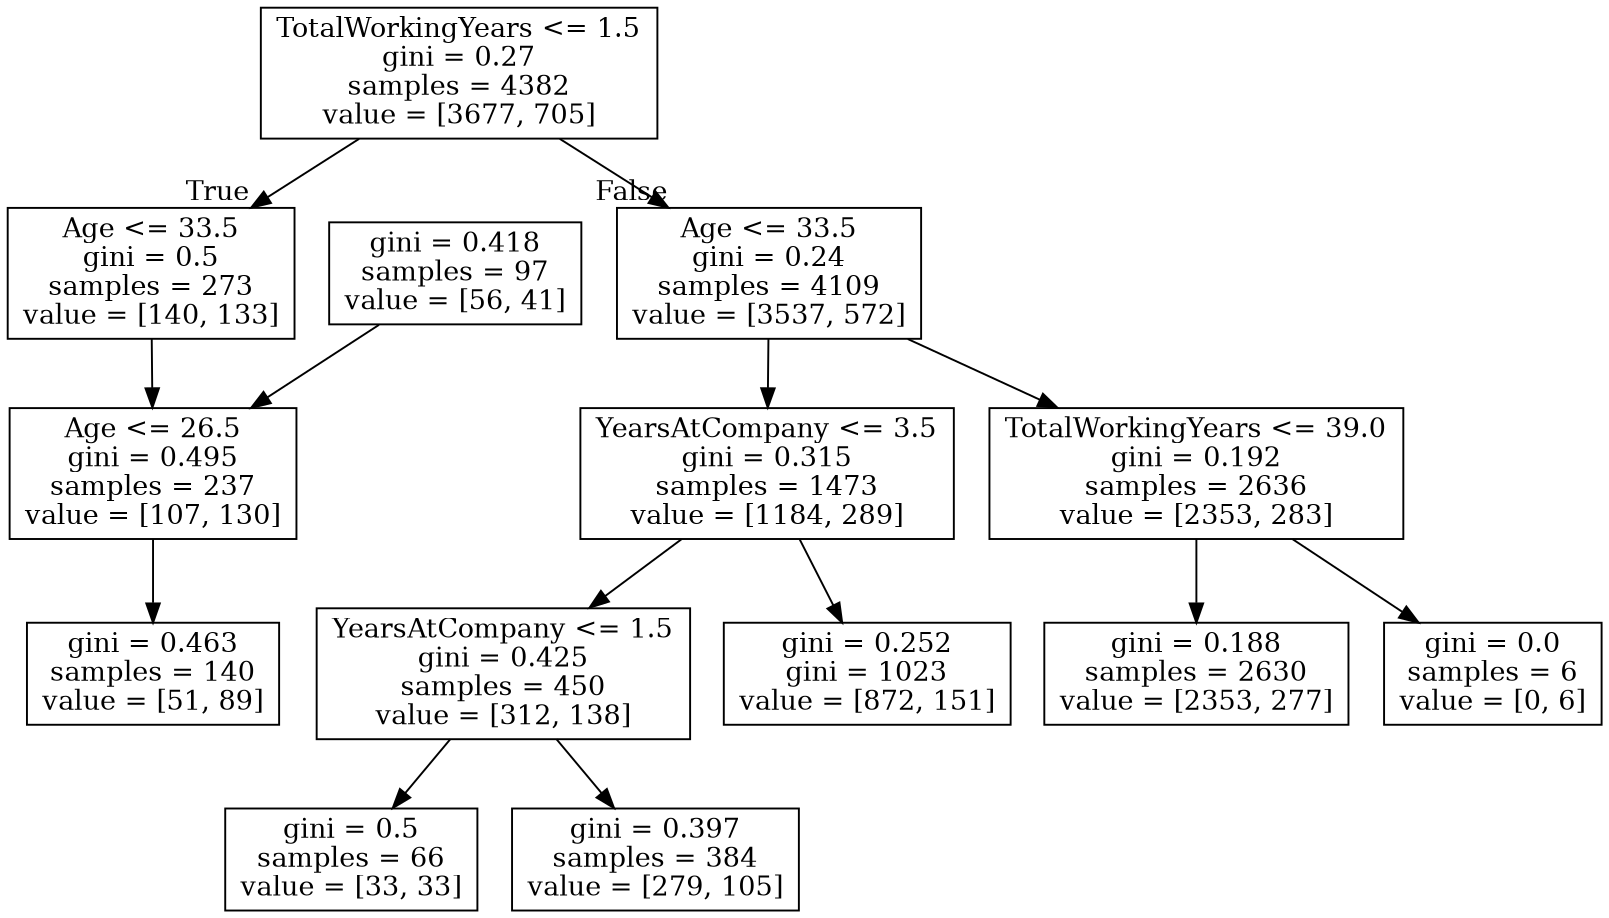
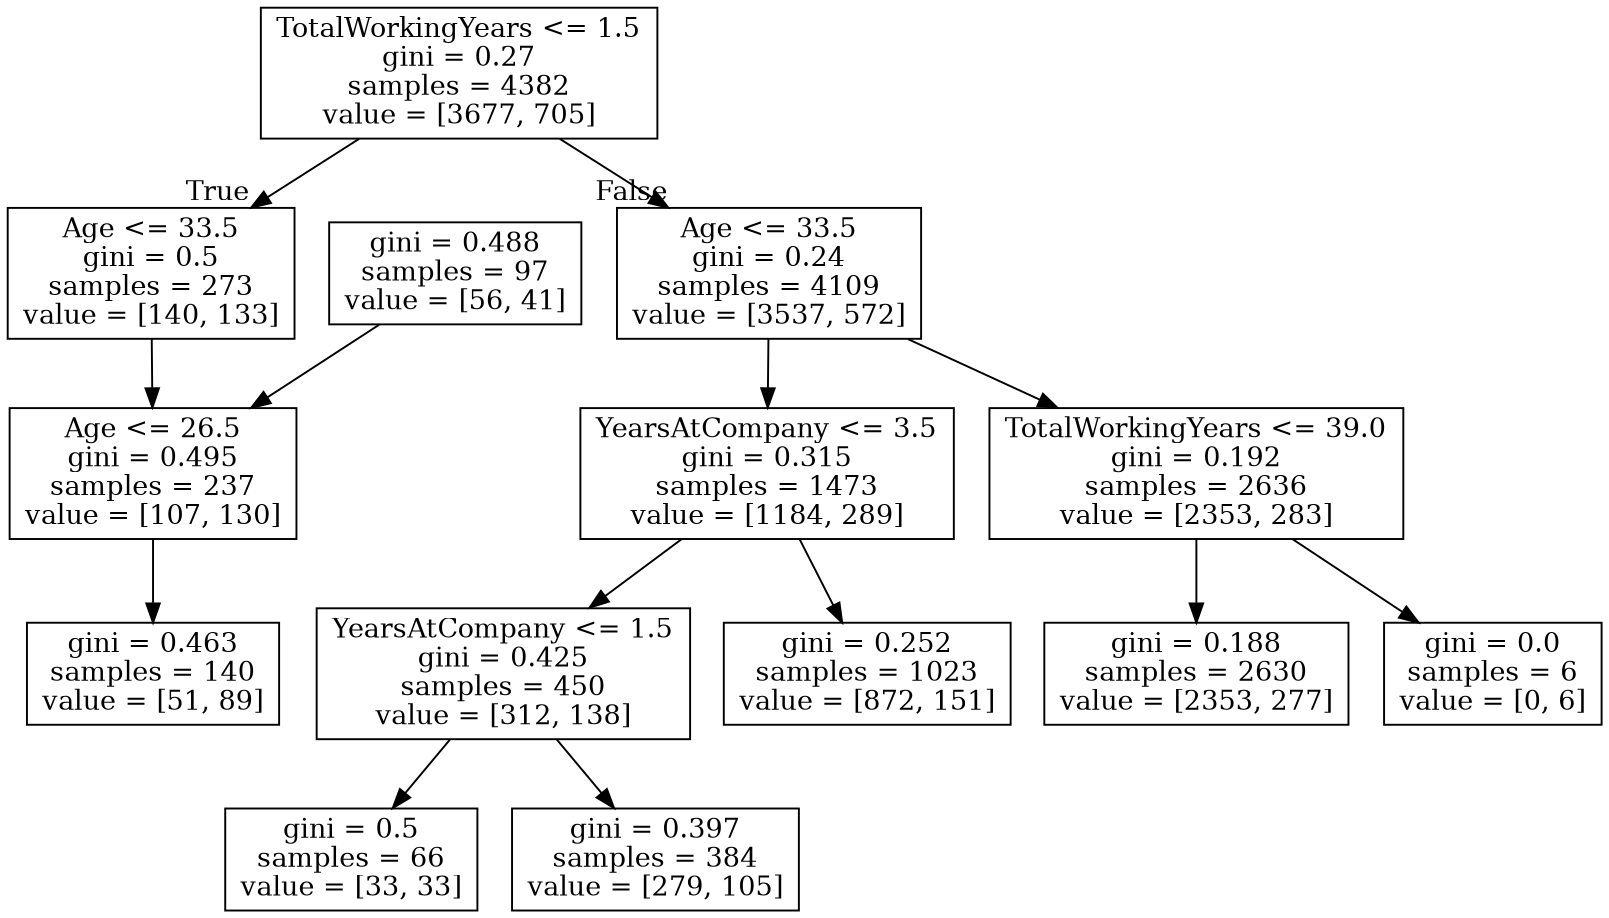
  digraph {
    node [shape=box]
    n1 [label="TotalWorkingYears <= 1.5\ngini = 0.27\nsamples = 4382\nvalue = [3677, 705]"]
    n2 [label="Age <= 33.5\ngini = 0.5\nsamples = 273\nvalue = [140, 133]"]
    n3 [label="Age <= 33.5\ngini = 0.24\nsamples = 4109\nvalue = [3537, 572]"]
    n4 [label="Age <= 26.5\ngini = 0.495\nsamples = 237\nvalue = [107, 130]"]
    n5 [label="YearsAtCompany <= 3.5\ngini = 0.315\nsamples = 1473\nvalue = [1184, 289]"]
    n6 [label="TotalWorkingYears <= 39.0\ngini = 0.192\nsamples = 2636\nvalue = [2353, 283]"]
    n7 [label="gini = 0.463\nsamples = 140\nvalue = [51, 89]"]
-   n8 [label="gini = 0.418\nsamples = 97\nvalue = [56, 41]"]
+   n8 [label="gini = 0.488\nsamples = 97\nvalue = [56, 41]"]
    n9 [label="YearsAtCompany <= 1.5\ngini = 0.425\nsamples = 450\nvalue = [312, 138]"]
-   n10 [label="gini = 0.252\ngini = 1023\nvalue = [872, 151]"]
+   n10 [label="gini = 0.252\nsamples = 1023\nvalue = [872, 151]"]
    n11 [label="gini = 0.188\nsamples = 2630\nvalue = [2353, 277]"]
    n12 [label="gini = 0.0\nsamples = 6\nvalue = [0, 6]"]
    n13 [label="gini = 0.5\nsamples = 66\nvalue = [33, 33]"]
    n14 [label="gini = 0.397\nsamples = 384\nvalue = [279, 105]"]
    n1 -> n2 [headlabel=True labelangle=45 labeldistance=2.5]
    n1 -> n3 [headlabel=False labelangle=-45 labeldistance=2.5]
    n2 -> n4
    n3 -> n5
    n3 -> n6
    n4 -> n7
    n5 -> n9
    n5 -> n10
    n6 -> n11
    n6 -> n12
    n8 -> n4
    n9 -> n13
    n9 -> n14
  }
